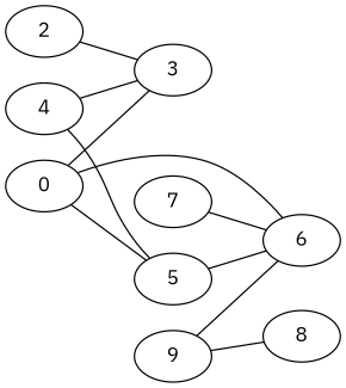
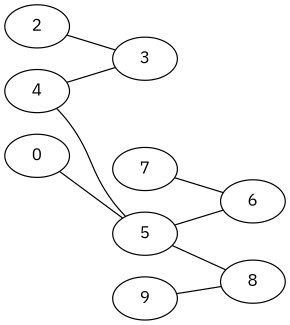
  graph {
    fontname="IBM Plex Sans"
    rankdir=LR
    node [fontname="IBM Plex Sans"]
    edge [fontname="IBM Plex Sans"]
    0
    3
    5
    6
    8
    2
    4
    7
    9
-   0 -- 3
    0 -- 5
-   0 -- 6
    5 -- 6
+   5 -- 8
    2 -- 3
    4 -- 3
    4 -- 5
    7 -- 6
-   9 -- 6
    9 -- 8
  }
